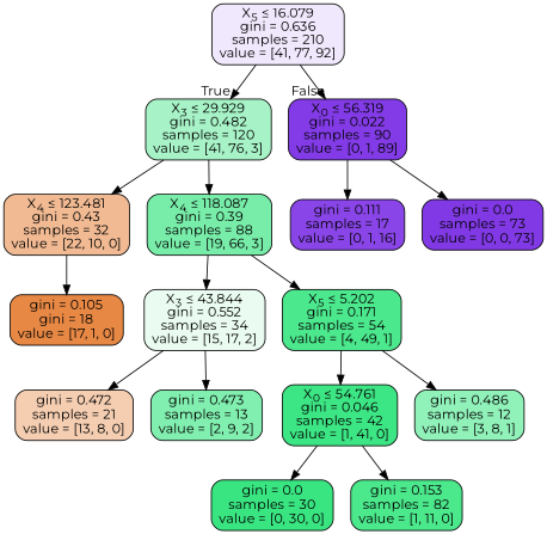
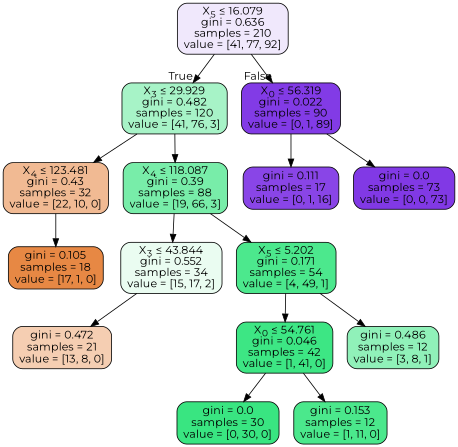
  digraph {
    fontname=Montserrat
    node [color=black fontname=Montserrat shape=box style="filled, rounded"]
    edge [fontname=Montserrat]
    n1 [fillcolor="#8139e51d" label=<X<SUB>5</SUB> &le; 16.079<br/>gini = 0.636<br/>samples = 210<br/>value = [41, 77, 92]>]
    n2 [fillcolor="#39e58171" label=<X<SUB>3</SUB> &le; 29.929<br/>gini = 0.482<br/>samples = 120<br/>value = [41, 76, 3]>]
    n3 [fillcolor="#8139e5fc" label=<X<SUB>0</SUB> &le; 56.319<br/>gini = 0.022<br/>samples = 90<br/>value = [0, 1, 89]>]
    n4 [fillcolor="#e581398b" label=<X<SUB>4</SUB> &le; 123.481<br/>gini = 0.43<br/>samples = 32<br/>value = [22, 10, 0]>]
    n5 [fillcolor="#39e581ae" label=<X<SUB>4</SUB> &le; 118.087<br/>gini = 0.39<br/>samples = 88<br/>value = [19, 66, 3]>]
    n6 [fillcolor="#8139e5ef" label=<gini = 0.111<br/>samples = 17<br/>value = [0, 1, 16]>]
    n7 [fillcolor="#8139e5ff" label=<gini = 0.0<br/>samples = 73<br/>value = [0, 0, 73]>]
-   n8 [fillcolor="#e58139f0" label=<gini = 0.105<br/>gini = 18<br/>value = [17, 1, 0]>]
+   n8 [fillcolor="#e58139f0" label=<gini = 0.105<br/>samples = 18<br/>value = [17, 1, 0]>]
    n9 [fillcolor="#39e5811b" label=<X<SUB>3</SUB> &le; 43.844<br/>gini = 0.552<br/>samples = 34<br/>value = [15, 17, 2]>]
    n10 [fillcolor="#39e581e6" label=<X<SUB>5</SUB> &le; 5.202<br/>gini = 0.171<br/>samples = 54<br/>value = [4, 49, 1]>]
    n11 [fillcolor="#e5813962" label=<gini = 0.472<br/>samples = 21<br/>value = [13, 8, 0]>]
-   n12 [fillcolor="#39e581a2" label=<gini = 0.473<br/>samples = 13<br/>value = [2, 9, 2]>]
    n13 [fillcolor="#39e581f9" label=<X<SUB>0</SUB> &le; 54.761<br/>gini = 0.046<br/>samples = 42<br/>value = [1, 41, 0]>]
    n14 [fillcolor="#39e5818e" label=<gini = 0.486<br/>samples = 12<br/>value = [3, 8, 1]>]
    n15 [fillcolor="#39e581ff" label=<gini = 0.0<br/>samples = 30<br/>value = [0, 30, 0]>]
-   n16 [fillcolor="#39e581e8" label=<gini = 0.153<br/>samples = 82<br/>value = [1, 11, 0]>]
+   n16 [fillcolor="#39e581e8" label=<gini = 0.153<br/>samples = 12<br/>value = [1, 11, 0]>]
    n1 -> n2 [headlabel=True labelangle=45 labeldistance=2.5]
    n1 -> n3 [headlabel=False labelangle=-45 labeldistance=2.5]
    n2 -> n4
    n2 -> n5
    n3 -> n6
    n3 -> n7
    n4 -> n8
    n5 -> n9
    n5 -> n10
    n9 -> n11
-   n9 -> n12
    n10 -> n13
    n10 -> n14
    n13 -> n15
    n13 -> n16
  }
